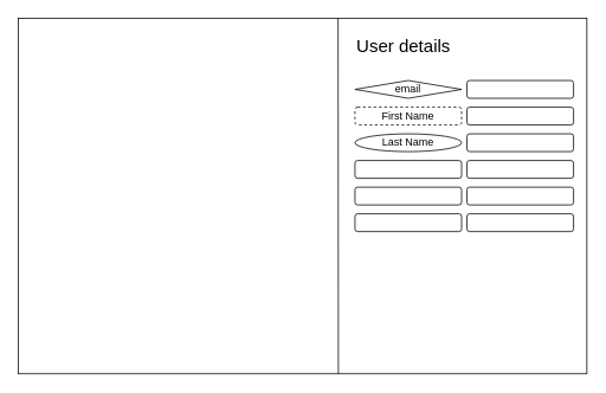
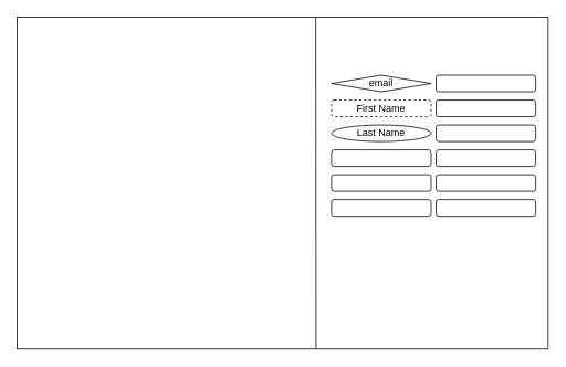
  <mxCell id="0" />
  <mxCell id="1" parent="0" />
  <mxCell id="2" value="" style="rounded=0;whiteSpace=wrap;html=1;fillColor=none;" parent="1" vertex="1"><mxGeometry x="20" y="20" width="640" height="400" as="geometry" /></mxCell>
  <mxCell id="3" value="" style="rounded=1;whiteSpace=wrap;html=1;" parent="1" vertex="1"><mxGeometry x="525" y="90" width="120" height="20" as="geometry" /></mxCell>
- <mxCell id="4" value="User details" style="rounded=0;whiteSpace=wrap;html=1;fillColor=none;strokeColor=none;fontSize=20;align=left;" parent="1" vertex="1"><mxGeometry x="399" y="20" width="190" height="60" as="geometry" /></mxCell>
  <mxCell id="5" value="Last Name" style="ellipse;whiteSpace=wrap;html=1;fillColor=none;" parent="1" vertex="1"><mxGeometry x="399" y="150" width="120" height="20" as="geometry" /></mxCell>
  <mxCell id="6" value="email" style="rhombus;whiteSpace=wrap;html=1;fillColor=none;" parent="1" vertex="1"><mxGeometry x="399" y="90" width="120" height="20" as="geometry" /></mxCell>
  <mxCell id="7" value="First Name" style="rounded=1;whiteSpace=wrap;html=1;fillColor=none;dashed=1;" parent="1" vertex="1"><mxGeometry x="399" y="120" width="120" height="20" as="geometry" /></mxCell>
  <mxCell id="8" value="" style="rounded=1;whiteSpace=wrap;html=1;align=left;" parent="1" vertex="1"><mxGeometry x="525" y="150" width="120" height="20" as="geometry" /></mxCell>
  <mxCell id="9" value="" style="rounded=1;whiteSpace=wrap;html=1;align=left;" parent="1" vertex="1"><mxGeometry x="525" y="120" width="120" height="20" as="geometry" /></mxCell>
  <mxCell id="10" value="" style="rounded=1;whiteSpace=wrap;html=1;fillColor=none;" parent="1" vertex="1"><mxGeometry x="399" y="180" width="120" height="20" as="geometry" /></mxCell>
  <mxCell id="11" value="" style="rounded=1;whiteSpace=wrap;html=1;align=left;" parent="1" vertex="1"><mxGeometry x="525" y="180" width="120" height="20" as="geometry" /></mxCell>
  <mxCell id="12" value="" style="rounded=1;whiteSpace=wrap;html=1;fillColor=none;" vertex="1" parent="1"><mxGeometry x="399" y="210" width="120" height="20" as="geometry" /></mxCell>
  <mxCell id="13" value="" style="rounded=1;whiteSpace=wrap;html=1;align=left;" vertex="1" parent="1"><mxGeometry x="525" y="210" width="120" height="20" as="geometry" /></mxCell>
  <mxCell id="14" value="" style="rounded=1;whiteSpace=wrap;html=1;fillColor=none;" vertex="1" parent="1"><mxGeometry x="399" y="240" width="120" height="20" as="geometry" /></mxCell>
  <mxCell id="15" value="" style="rounded=1;whiteSpace=wrap;html=1;align=left;" vertex="1" parent="1"><mxGeometry x="525" y="240" width="120" height="20" as="geometry" /></mxCell>
  <mxCell id="16" value="" style="endArrow=none;html=1;rounded=0;exitX=0.563;exitY=1;exitDx=0;exitDy=0;exitPerimeter=0;" edge="1" parent="1" source="2"><mxGeometry width="50" height="50" relative="1" as="geometry"><mxPoint x="330" y="70" as="sourcePoint" /><mxPoint x="380" y="20" as="targetPoint" /></mxGeometry></mxCell>
